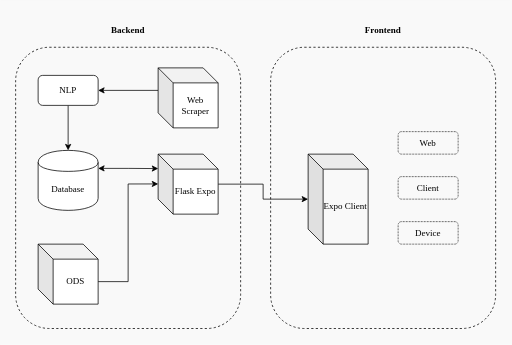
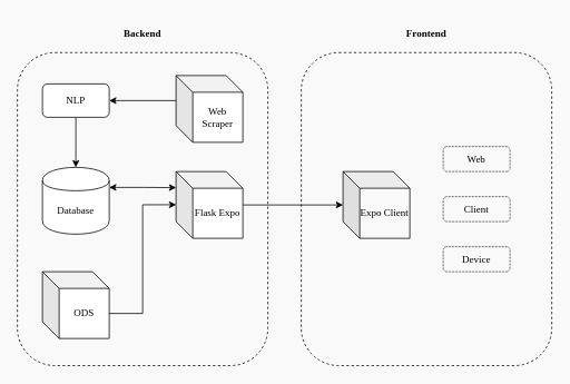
  <mxCell id="0" />
  <mxCell id="1" parent="0" />
  <mxCell id="2" style="edgeStyle=orthogonalEdgeStyle;rounded=0;orthogonalLoop=1;jettySize=auto;html=1;exitX=0;exitY=0;exitDx=80;exitDy=50;exitPerimeter=0;entryX=0.002;entryY=0.497;entryDx=0;entryDy=0;entryPerimeter=0;startArrow=none;startFill=0;" parent="1" source="3" target="8" edge="1"><mxGeometry relative="1" as="geometry" /></mxCell>
  <mxCell id="3" value="&lt;font face=&quot;Verdana&quot;&gt;ODS&lt;/font&gt;" style="shape=cube;whiteSpace=wrap;html=1;boundedLbl=1;backgroundOutline=1;darkOpacity=0.05;darkOpacity2=0.1;" parent="1" vertex="1"><mxGeometry x="50" y="325" width="80" height="80" as="geometry" /></mxCell>
  <mxCell id="4" style="edgeStyle=orthogonalEdgeStyle;rounded=0;orthogonalLoop=1;jettySize=auto;html=1;exitX=1;exitY=0.3;exitDx=0;exitDy=0;entryX=0.002;entryY=0.241;entryDx=0;entryDy=0;entryPerimeter=0;startArrow=classic;startFill=1;" edge="1" parent="1" source="6" target="8"><mxGeometry relative="1" as="geometry" /></mxCell>
  <mxCell id="5" style="edgeStyle=orthogonalEdgeStyle;rounded=0;orthogonalLoop=1;jettySize=auto;html=1;exitX=0.5;exitY=0;exitDx=0;exitDy=0;entryX=0.5;entryY=1;entryDx=0;entryDy=0;startArrow=classic;startFill=1;endArrow=none;endFill=0;" edge="1" parent="1" source="6" target="19"><mxGeometry relative="1" as="geometry" /></mxCell>
  <mxCell id="6" value="&lt;font face=&quot;Verdana&quot;&gt;Database&lt;/font&gt;" style="shape=cylinder;whiteSpace=wrap;html=1;boundedLbl=1;backgroundOutline=1;" parent="1" vertex="1"><mxGeometry x="50" y="200" width="80" height="80" as="geometry" /></mxCell>
  <mxCell id="7" style="edgeStyle=orthogonalEdgeStyle;rounded=0;orthogonalLoop=1;jettySize=auto;html=1;startArrow=none;startFill=0;" parent="1" source="8" target="10" edge="1"><mxGeometry relative="1" as="geometry" /></mxCell>
  <mxCell id="8" value="&lt;font face=&quot;Verdana&quot;&gt;Flask Expo&lt;/font&gt;" style="shape=cube;whiteSpace=wrap;html=1;boundedLbl=1;backgroundOutline=1;darkOpacity=0.05;darkOpacity2=0.1;" parent="1" vertex="1"><mxGeometry x="210" y="205" width="80" height="80" as="geometry" /></mxCell>
  <mxCell id="9" value="" style="rounded=1;whiteSpace=wrap;html=1;dashed=1;fillColor=none;" parent="1" vertex="1"><mxGeometry x="20" y="62.5" width="300" height="375" as="geometry" /></mxCell>
- <mxCell id="10" value="&lt;font face=&quot;Verdana&quot;&gt;Expo Client&lt;/font&gt;" style="shape=cube;whiteSpace=wrap;html=1;boundedLbl=1;backgroundOutline=1;darkOpacity=0.05;darkOpacity2=0.1;rounded=1;fillColor=none;" parent="1" vertex="1"><mxGeometry x="410" y="205" width="80" height="120" as="geometry" /></mxCell>
+ <mxCell id="10" value="&lt;font face=&quot;Verdana&quot;&gt;Expo Client&lt;/font&gt;" style="shape=cube;whiteSpace=wrap;html=1;boundedLbl=1;backgroundOutline=1;darkOpacity=0.05;darkOpacity2=0.1;rounded=1;fillColor=none;" parent="1" vertex="1"><mxGeometry x="410" y="205" width="80" height="80" as="geometry" /></mxCell>
  <mxCell id="11" value="Web" style="rounded=1;whiteSpace=wrap;html=1;fillColor=none;dashed=1;dashPattern=1 1;fontFamily=Verdana;" parent="1" vertex="1"><mxGeometry x="530" y="175" width="80" height="30" as="geometry" /></mxCell>
  <mxCell id="12" value="&lt;font face=&quot;Verdana&quot;&gt;Device&lt;/font&gt;" style="rounded=1;whiteSpace=wrap;html=1;fillColor=none;dashed=1;dashPattern=1 1;" parent="1" vertex="1"><mxGeometry x="530" y="295" width="80" height="30" as="geometry" /></mxCell>
  <mxCell id="13" value="&lt;font face=&quot;Verdana&quot;&gt;Client&lt;/font&gt;" style="rounded=1;whiteSpace=wrap;html=1;fillColor=none;dashed=1;dashPattern=1 1;" parent="1" vertex="1"><mxGeometry x="530" y="235" width="80" height="30" as="geometry" /></mxCell>
  <mxCell id="14" style="edgeStyle=orthogonalEdgeStyle;rounded=0;orthogonalLoop=1;jettySize=auto;html=1;exitX=0;exitY=0;exitDx=0;exitDy=30;exitPerimeter=0;entryX=1;entryY=0.5;entryDx=0;entryDy=0;startArrow=none;startFill=0;endArrow=classic;endFill=1;" edge="1" parent="1" source="15" target="19"><mxGeometry relative="1" as="geometry" /></mxCell>
  <mxCell id="15" value="&lt;div&gt;&lt;font face=&quot;Verdana&quot;&gt;Web&lt;/font&gt;&lt;/div&gt;&lt;div&gt;&lt;font face=&quot;Verdana&quot;&gt;Scraper&lt;br&gt;&lt;/font&gt;&lt;/div&gt;" style="shape=cube;whiteSpace=wrap;html=1;boundedLbl=1;backgroundOutline=1;darkOpacity=0.05;darkOpacity2=0.1;" parent="1" vertex="1"><mxGeometry x="210" y="90" width="80" height="80" as="geometry" /></mxCell>
  <mxCell id="16" value="" style="rounded=1;whiteSpace=wrap;html=1;dashed=1;fillColor=none;glass=0;" parent="1" vertex="1"><mxGeometry x="360" y="62.5" width="300" height="375" as="geometry" /></mxCell>
  <mxCell id="17" value="&lt;b&gt;&lt;font face=&quot;Verdana&quot;&gt;Backend&lt;/font&gt;&lt;/b&gt;" style="text;html=1;strokeColor=none;fillColor=none;align=center;verticalAlign=middle;whiteSpace=wrap;rounded=0;" parent="1" vertex="1"><mxGeometry x="110" width="120" height="40" as="geometry" y="20" /></mxCell>
  <mxCell id="18" value="&lt;b&gt;&lt;font face=&quot;Verdana&quot;&gt;Frontend&lt;/font&gt;&lt;/b&gt;" style="text;html=1;strokeColor=none;fillColor=none;align=center;verticalAlign=middle;whiteSpace=wrap;rounded=0;" parent="1" vertex="1"><mxGeometry x="450" width="120" height="40" as="geometry" y="20" /></mxCell>
  <mxCell id="19" value="&lt;font face=&quot;Verdana&quot;&gt;NLP&lt;/font&gt;" style="rounded=1;whiteSpace=wrap;html=1;" vertex="1" parent="1"><mxGeometry x="50" y="100" width="80" height="40" as="geometry" /></mxCell>
